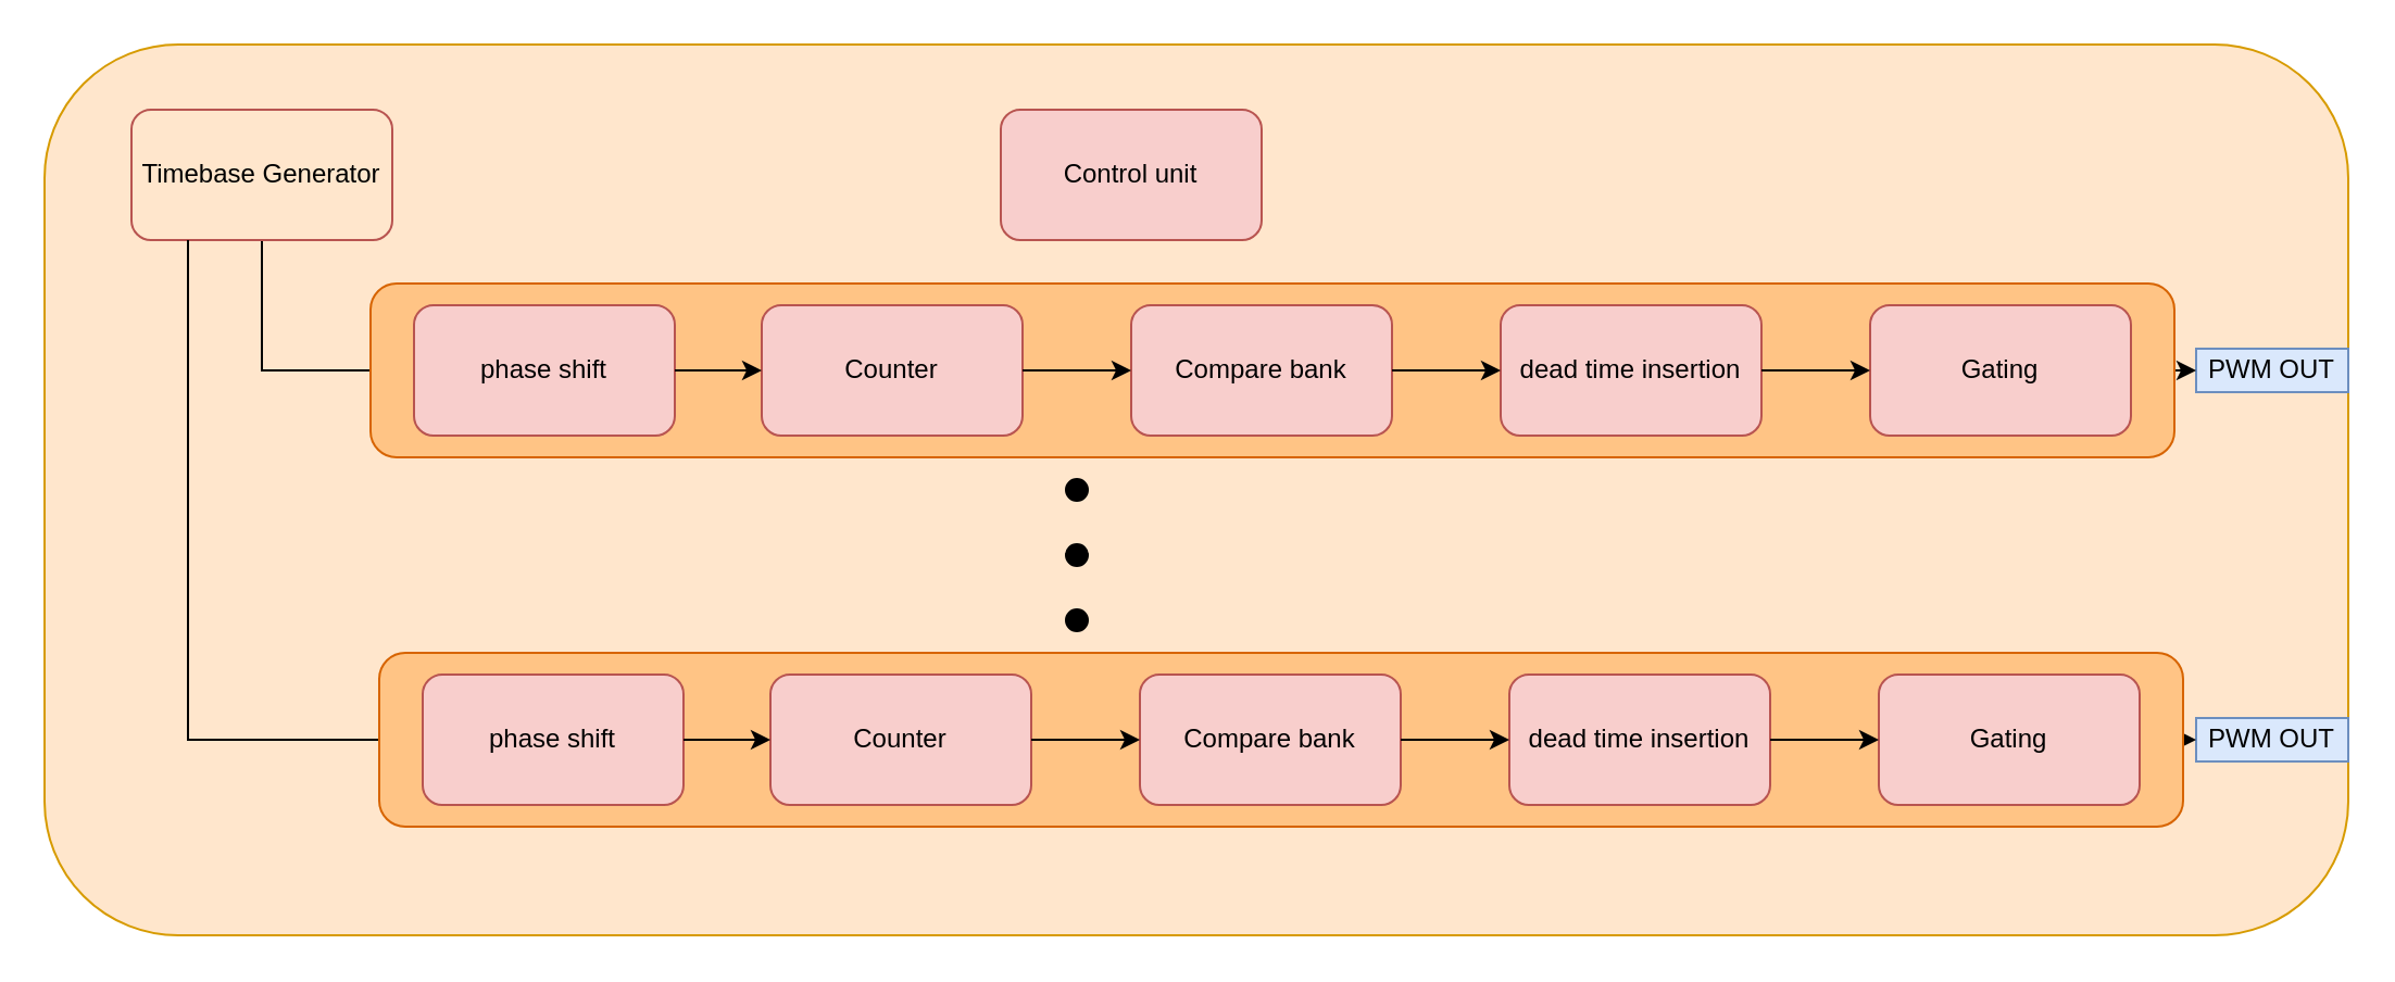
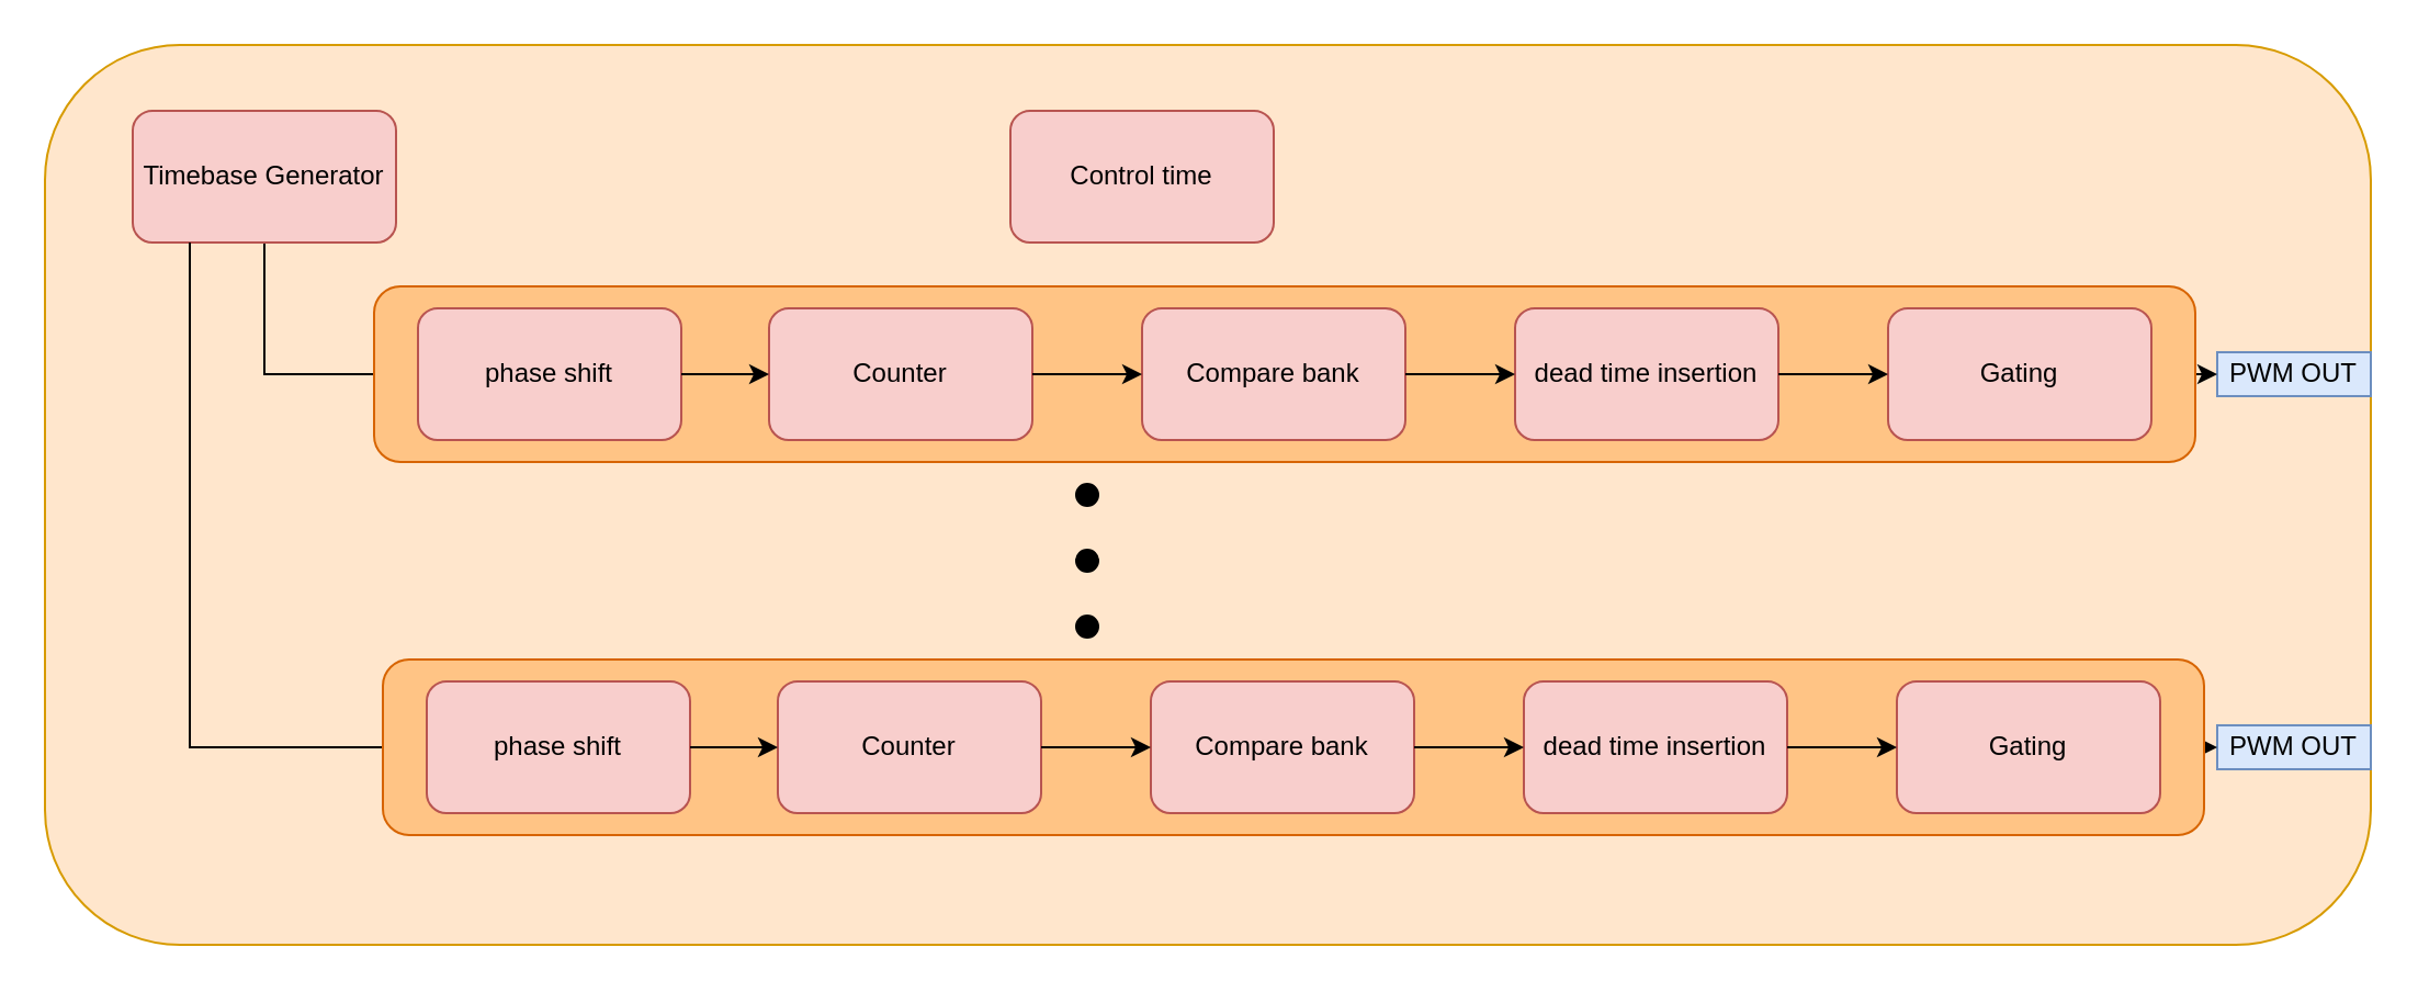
  <mxCell id="0" />
  <mxCell id="1" parent="0" />
  <mxCell id="2" value="" style="rounded=1;whiteSpace=wrap;html=1;fillColor=#ffe6cc;strokeColor=#d79b00;" parent="1" vertex="1"><mxGeometry x="20" y="20" width="1060" height="410" as="geometry" /></mxCell>
  <mxCell id="3" style="edgeStyle=orthogonalEdgeStyle;rounded=0;html=1;exitX=0.5;exitY=1;entryX=0;entryY=0.5;jettySize=auto;orthogonalLoop=1;" parent="1" source="4" target="16" edge="1"><mxGeometry relative="1" as="geometry" /></mxCell>
- <mxCell id="4" value="Timebase Generator" style="rounded=1;whiteSpace=wrap;html=1;fillColor=#ffe6cc;strokeColor=#b85450;" parent="1" vertex="1"><mxGeometry x="60" y="50" width="120" height="60" as="geometry" /></mxCell>
+ <mxCell id="4" value="Timebase Generator" style="rounded=1;whiteSpace=wrap;html=1;fillColor=#f8cecc;strokeColor=#b85450;" parent="1" vertex="1"><mxGeometry x="60" y="50" width="120" height="60" as="geometry" /></mxCell>
  <mxCell id="5" style="edgeStyle=orthogonalEdgeStyle;rounded=0;html=1;jettySize=auto;orthogonalLoop=1;endArrow=none;endFill=0;startArrow=classic;startFill=1;exitX=0;exitY=0.5;" parent="1" source="26" target="4" edge="1"><mxGeometry relative="1" as="geometry"><mxPoint x="190" y="340" as="sourcePoint" /><Array as="points"><mxPoint x="86" y="340" /></Array></mxGeometry></mxCell>
  <mxCell id="6" value="" style="group" parent="1" vertex="1" connectable="0"><mxGeometry x="490" y="220" width="10" height="70" as="geometry" /></mxCell>
  <mxCell id="7" value="" style="ellipse;whiteSpace=wrap;html=1;aspect=fixed;fillColor=#000000;" parent="6" vertex="1"><mxGeometry width="10" height="10" as="geometry" /></mxCell>
  <mxCell id="8" value="" style="ellipse;whiteSpace=wrap;html=1;aspect=fixed;fillColor=#000000;" parent="6" vertex="1"><mxGeometry y="30" width="10" height="10" as="geometry" /></mxCell>
  <mxCell id="9" value="" style="ellipse;whiteSpace=wrap;html=1;aspect=fixed;fillColor=#000000;" parent="6" vertex="1"><mxGeometry y="60" width="10" height="10" as="geometry" /></mxCell>
- <mxCell id="10" value="Control unit" style="rounded=1;whiteSpace=wrap;html=1;fillColor=#f8cecc;strokeColor=#b85450;" parent="1" vertex="1"><mxGeometry x="460" y="50" width="120" height="60" as="geometry" /></mxCell>
+ <mxCell id="10" value="Control time" style="rounded=1;whiteSpace=wrap;html=1;fillColor=#f8cecc;strokeColor=#b85450;" parent="1" vertex="1"><mxGeometry x="460" y="50" width="120" height="60" as="geometry" /></mxCell>
  <mxCell id="11" value="PWM OUT" style="rounded=0;whiteSpace=wrap;html=1;fillColor=#dae8fc;strokeColor=#6c8ebf;" parent="1" vertex="1"><mxGeometry x="1010" y="160" width="70" height="20" as="geometry" /></mxCell>
  <mxCell id="12" value="PWM OUT" style="rounded=0;whiteSpace=wrap;html=1;fillColor=#dae8fc;strokeColor=#6c8ebf;" parent="1" vertex="1"><mxGeometry x="1010" y="330" width="70" height="20" as="geometry" /></mxCell>
  <mxCell id="13" style="edgeStyle=orthogonalEdgeStyle;rounded=0;html=1;exitX=1;exitY=0.5;entryX=0;entryY=0.5;jettySize=auto;orthogonalLoop=1;" parent="1" source="23" target="11" edge="1"><mxGeometry relative="1" as="geometry" /></mxCell>
  <mxCell id="14" style="edgeStyle=orthogonalEdgeStyle;rounded=0;html=1;exitX=1;exitY=0.5;entryX=0;entryY=0.5;jettySize=auto;orthogonalLoop=1;" parent="1" source="33" target="12" edge="1"><mxGeometry relative="1" as="geometry" /></mxCell>
  <mxCell id="15" value="" style="rounded=1;whiteSpace=wrap;html=1;fillColor=#ffc485;strokeColor=#d76400;" parent="1" vertex="1"><mxGeometry x="170" y="130" width="830" height="80" as="geometry" /></mxCell>
  <mxCell id="16" value="&lt;div&gt;phase shift&lt;/div&gt;" style="rounded=1;whiteSpace=wrap;html=1;fillColor=#f8cecc;strokeColor=#b85450;" parent="1" vertex="1"><mxGeometry x="190" y="140" width="120" height="60" as="geometry" /></mxCell>
  <mxCell id="17" value="Counter" style="rounded=1;whiteSpace=wrap;html=1;fillColor=#f8cecc;strokeColor=#b85450;" parent="1" vertex="1"><mxGeometry x="350" y="140" width="120" height="60" as="geometry" /></mxCell>
  <mxCell id="18" style="edgeStyle=orthogonalEdgeStyle;rounded=0;html=1;exitX=1;exitY=0.5;entryX=0;entryY=0.5;jettySize=auto;orthogonalLoop=1;" parent="1" source="16" target="17" edge="1"><mxGeometry relative="1" as="geometry" /></mxCell>
  <mxCell id="19" value="Compare bank" style="rounded=1;whiteSpace=wrap;html=1;fillColor=#f8cecc;strokeColor=#b85450;" parent="1" vertex="1"><mxGeometry x="520" y="140" width="120" height="60" as="geometry" /></mxCell>
  <mxCell id="20" style="edgeStyle=orthogonalEdgeStyle;rounded=0;html=1;exitX=1;exitY=0.5;entryX=0;entryY=0.5;jettySize=auto;orthogonalLoop=1;" parent="1" source="17" target="19" edge="1"><mxGeometry relative="1" as="geometry" /></mxCell>
  <mxCell id="21" value="dead time insertion" style="rounded=1;whiteSpace=wrap;html=1;fillColor=#f8cecc;strokeColor=#b85450;" parent="1" vertex="1"><mxGeometry x="690" y="140" width="120" height="60" as="geometry" /></mxCell>
  <mxCell id="22" style="edgeStyle=orthogonalEdgeStyle;rounded=0;html=1;exitX=1;exitY=0.5;entryX=0;entryY=0.5;jettySize=auto;orthogonalLoop=1;" parent="1" source="19" target="21" edge="1"><mxGeometry relative="1" as="geometry" /></mxCell>
  <mxCell id="23" value="Gating" style="rounded=1;whiteSpace=wrap;html=1;fillColor=#f8cecc;strokeColor=#b85450;" parent="1" vertex="1"><mxGeometry x="860" y="140" width="120" height="60" as="geometry" /></mxCell>
  <mxCell id="24" style="edgeStyle=orthogonalEdgeStyle;rounded=0;html=1;exitX=1;exitY=0.5;jettySize=auto;orthogonalLoop=1;" parent="1" source="21" target="23" edge="1"><mxGeometry relative="1" as="geometry" /></mxCell>
  <mxCell id="25" value="" style="rounded=1;whiteSpace=wrap;html=1;fillColor=#FFC485;gradientColor=none;strokeColor=#D76400;" parent="1" vertex="1"><mxGeometry x="174" y="300" width="830" height="80" as="geometry" /></mxCell>
  <mxCell id="26" value="&lt;div&gt;phase shift&lt;/div&gt;" style="rounded=1;whiteSpace=wrap;html=1;fillColor=#f8cecc;strokeColor=#b85450;" parent="1" vertex="1"><mxGeometry x="194" y="310" width="120" height="60" as="geometry" /></mxCell>
  <mxCell id="27" value="Counter" style="rounded=1;whiteSpace=wrap;html=1;fillColor=#f8cecc;strokeColor=#b85450;" parent="1" vertex="1"><mxGeometry x="354" y="310" width="120" height="60" as="geometry" /></mxCell>
  <mxCell id="28" style="edgeStyle=orthogonalEdgeStyle;rounded=0;html=1;exitX=1;exitY=0.5;entryX=0;entryY=0.5;jettySize=auto;orthogonalLoop=1;" parent="1" source="26" target="27" edge="1"><mxGeometry relative="1" as="geometry" /></mxCell>
  <mxCell id="29" value="Compare bank" style="rounded=1;whiteSpace=wrap;html=1;fillColor=#f8cecc;strokeColor=#b85450;" parent="1" vertex="1"><mxGeometry x="524" y="310" width="120" height="60" as="geometry" /></mxCell>
  <mxCell id="30" style="edgeStyle=orthogonalEdgeStyle;rounded=0;html=1;exitX=1;exitY=0.5;entryX=0;entryY=0.5;jettySize=auto;orthogonalLoop=1;" parent="1" source="27" target="29" edge="1"><mxGeometry relative="1" as="geometry" /></mxCell>
  <mxCell id="31" value="dead time insertion" style="rounded=1;whiteSpace=wrap;html=1;fillColor=#f8cecc;strokeColor=#b85450;" parent="1" vertex="1"><mxGeometry x="694" y="310" width="120" height="60" as="geometry" /></mxCell>
  <mxCell id="32" style="edgeStyle=orthogonalEdgeStyle;rounded=0;html=1;exitX=1;exitY=0.5;entryX=0;entryY=0.5;jettySize=auto;orthogonalLoop=1;" parent="1" source="29" target="31" edge="1"><mxGeometry relative="1" as="geometry" /></mxCell>
  <mxCell id="33" value="Gating" style="rounded=1;whiteSpace=wrap;html=1;fillColor=#f8cecc;strokeColor=#b85450;" parent="1" vertex="1"><mxGeometry x="864" y="310" width="120" height="60" as="geometry" /></mxCell>
  <mxCell id="34" style="edgeStyle=orthogonalEdgeStyle;rounded=0;html=1;exitX=1;exitY=0.5;jettySize=auto;orthogonalLoop=1;" parent="1" source="31" target="33" edge="1"><mxGeometry relative="1" as="geometry" /></mxCell>
